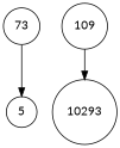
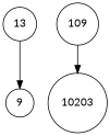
  digraph {
    fontname=Lato
    node [fontname=Lato shape=circle]
    edge [fontname=Lato]
-   n1 [label=73]
-   n2 [label=5]
+   n1 [label=13]
+   n2 [label=9]
    n3 [label=109]
-   n4 [label=10293]
+   n4 [label=10203]
    n1 -> n2
    n3 -> n4
  }
